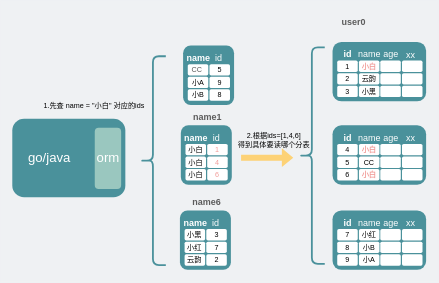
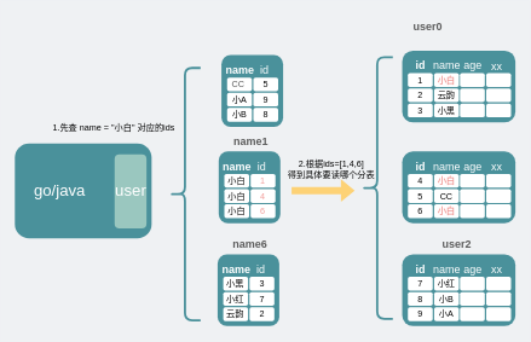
  <mxCell id="0" />
  <mxCell id="1" parent="0" />
  <mxCell id="2" value="" style="rounded=1;whiteSpace=wrap;html=1;fillColor=#4A919B;strokeColor=none;" parent="1" vertex="1"><mxGeometry x="301" y="208" width="85" height="99" as="geometry" /></mxCell>
  <mxCell id="3" value="" style="rounded=1;whiteSpace=wrap;html=1;fillColor=#4A919B;strokeColor=none;" parent="1" vertex="1"><mxGeometry x="20" y="197" width="188.5" height="131" as="geometry" /></mxCell>
- <mxCell id="4" value="&lt;font color=&quot;#ffffff&quot; style=&quot;font-size: 22px;&quot;&gt;orm&lt;/font&gt;" style="rounded=1;whiteSpace=wrap;html=1;fillColor=#9AC7BF;strokeColor=none;" parent="1" vertex="1"><mxGeometry x="157.5" y="212" width="44" height="102" as="geometry" /></mxCell>
+ <mxCell id="4" value="&lt;font color=&quot;#ffffff&quot; style=&quot;font-size: 22px;&quot;&gt;user&lt;/font&gt;" style="rounded=1;whiteSpace=wrap;html=1;fillColor=#9AC7BF;strokeColor=none;" parent="1" vertex="1"><mxGeometry x="157.5" y="212" width="44" height="102" as="geometry" /></mxCell>
  <mxCell id="5" value="&lt;font color=&quot;#ffffff&quot;&gt;go/java&lt;/font&gt;" style="text;html=1;strokeColor=none;fillColor=none;align=center;verticalAlign=middle;whiteSpace=wrap;rounded=0;fontSize=22;" parent="1" vertex="1"><mxGeometry x="51.5" y="247.5" width="60" height="30" as="geometry" /></mxCell>
  <mxCell id="6" value="" style="shape=curlyBracket;whiteSpace=wrap;html=1;rounded=1;fontSize=22;fontColor=#FFFFFF;strokeColor=#4A919B;fillColor=none;strokeWidth=3;" parent="1" vertex="1"><mxGeometry x="233" y="92.85" width="43" height="348.15" as="geometry" /></mxCell>
  <mxCell id="7" value="&lt;span style=&quot;font-size: 15px;&quot;&gt;id&lt;/span&gt;" style="text;strokeColor=none;fillColor=none;html=1;fontSize=15;fontStyle=0;verticalAlign=middle;align=center;fontColor=#FFFFFF;" parent="1" vertex="1"><mxGeometry x="338.2" y="219" width="44" height="20" as="geometry" /></mxCell>
  <mxCell id="8" value="&lt;font color=&quot;#5c5c5c&quot;&gt;&lt;span style=&quot;font-size: 15px;&quot;&gt;name1&lt;/span&gt;&lt;/font&gt;" style="text;strokeColor=none;fillColor=none;html=1;fontSize=24;fontStyle=1;verticalAlign=middle;align=center;fontColor=#FFFFFF;" parent="1" vertex="1"><mxGeometry x="294" y="179" width="102" height="25.5" as="geometry" /></mxCell>
  <mxCell id="9" style="edgeStyle=orthogonalEdgeStyle;rounded=0;orthogonalLoop=1;jettySize=auto;html=1;exitX=0.5;exitY=1;exitDx=0;exitDy=0;fontSize=15;fontColor=#4A919B;" parent="1" edge="1"><mxGeometry relative="1" as="geometry"><mxPoint x="319.3" y="229.85" as="sourcePoint" /><mxPoint x="319.3" y="229.85" as="targetPoint" /></mxGeometry></mxCell>
  <mxCell id="10" value="&lt;span style=&quot;font-size: 15px;&quot;&gt;&lt;b&gt;name&lt;/b&gt;&lt;/span&gt;" style="text;strokeColor=none;fillColor=none;html=1;fontSize=15;fontStyle=0;verticalAlign=middle;align=center;fontColor=#FFFFFF;" parent="1" vertex="1"><mxGeometry x="309.7" y="219" width="32.9" height="17" as="geometry" /></mxCell>
  <mxCell id="11" value="&lt;span style=&quot;&quot;&gt;小白&lt;/span&gt;" style="rounded=1;whiteSpace=wrap;html=1;fillColor=#FFFFFF;strokeColor=none;" parent="1" vertex="1"><mxGeometry x="308.8" y="239" width="34.2" height="19" as="geometry" /></mxCell>
  <mxCell id="12" value="1" style="rounded=1;whiteSpace=wrap;html=1;fillColor=#FFFFFF;strokeColor=none;fontColor=#F19C99;" parent="1" vertex="1"><mxGeometry x="345" y="239" width="34.2" height="19" as="geometry" /></mxCell>
  <mxCell id="13" value="&lt;span style=&quot;&quot;&gt;小白&lt;/span&gt;" style="rounded=1;whiteSpace=wrap;html=1;fillColor=#FFFFFF;strokeColor=none;" parent="1" vertex="1"><mxGeometry x="308.8" y="260" width="34.2" height="19" as="geometry" /></mxCell>
  <mxCell id="14" value="4" style="rounded=1;whiteSpace=wrap;html=1;fillColor=#FFFFFF;strokeColor=none;fontColor=#F19C99;" parent="1" vertex="1"><mxGeometry x="345" y="260" width="34.2" height="19" as="geometry" /></mxCell>
  <mxCell id="15" value="&lt;span style=&quot;&quot;&gt;小白&lt;/span&gt;" style="rounded=1;whiteSpace=wrap;html=1;fillColor=#FFFFFF;strokeColor=none;" parent="1" vertex="1"><mxGeometry x="308.8" y="281" width="34.2" height="19" as="geometry" /></mxCell>
  <mxCell id="16" value="6" style="rounded=1;whiteSpace=wrap;html=1;fillColor=#FFFFFF;strokeColor=none;fontColor=#F19C99;" parent="1" vertex="1"><mxGeometry x="345" y="281" width="34.2" height="19" as="geometry" /></mxCell>
  <mxCell id="17" value="" style="rounded=1;whiteSpace=wrap;html=1;fillColor=#4A919B;strokeColor=none;" parent="1" vertex="1"><mxGeometry x="304.8" y="75" width="85" height="99" as="geometry" /></mxCell>
  <mxCell id="18" value="&lt;span style=&quot;font-size: 15px;&quot;&gt;id&lt;/span&gt;" style="text;strokeColor=none;fillColor=none;html=1;fontSize=15;fontStyle=0;verticalAlign=middle;align=center;fontColor=#FFFFFF;" parent="1" vertex="1"><mxGeometry x="342" y="86" width="44" height="20" as="geometry" /></mxCell>
  <mxCell id="19" style="edgeStyle=orthogonalEdgeStyle;rounded=0;orthogonalLoop=1;jettySize=auto;html=1;exitX=0.5;exitY=1;exitDx=0;exitDy=0;fontSize=15;fontColor=#4A919B;" parent="1" edge="1"><mxGeometry relative="1" as="geometry"><mxPoint x="323.1" y="96.85" as="sourcePoint" /><mxPoint x="323.1" y="96.85" as="targetPoint" /></mxGeometry></mxCell>
  <mxCell id="20" value="&lt;span style=&quot;font-size: 15px;&quot;&gt;&lt;b&gt;name&lt;/b&gt;&lt;/span&gt;" style="text;strokeColor=none;fillColor=none;html=1;fontSize=15;fontStyle=0;verticalAlign=middle;align=center;fontColor=#FFFFFF;" parent="1" vertex="1"><mxGeometry x="313.5" y="86" width="32.9" height="17" as="geometry" /></mxCell>
  <mxCell id="21" value="" style="rounded=1;whiteSpace=wrap;html=1;fillColor=#FFFFFF;strokeColor=none;" parent="1" vertex="1"><mxGeometry x="312.6" y="106" width="34.2" height="19" as="geometry" /></mxCell>
  <mxCell id="22" value="5" style="rounded=1;whiteSpace=wrap;html=1;fillColor=#FFFFFF;strokeColor=none;" parent="1" vertex="1"><mxGeometry x="348.8" y="106" width="34.2" height="19" as="geometry" /></mxCell>
  <mxCell id="23" value="小A" style="rounded=1;whiteSpace=wrap;html=1;fillColor=#FFFFFF;strokeColor=none;" parent="1" vertex="1"><mxGeometry x="312.6" y="127" width="34.2" height="19" as="geometry" /></mxCell>
  <mxCell id="24" value="9" style="rounded=1;whiteSpace=wrap;html=1;fillColor=#FFFFFF;strokeColor=none;" parent="1" vertex="1"><mxGeometry x="348.8" y="127" width="34.2" height="19" as="geometry" /></mxCell>
  <mxCell id="25" value="小B" style="rounded=1;whiteSpace=wrap;html=1;fillColor=#FFFFFF;strokeColor=none;" parent="1" vertex="1"><mxGeometry x="312.6" y="148" width="34.2" height="19" as="geometry" /></mxCell>
  <mxCell id="26" value="8" style="rounded=1;whiteSpace=wrap;html=1;fillColor=#FFFFFF;strokeColor=none;" parent="1" vertex="1"><mxGeometry x="348.8" y="148" width="34.2" height="19" as="geometry" /></mxCell>
  <mxCell id="27" value="1.先查 name = &quot;小白&quot; 对应的ids" style="text;html=1;strokeColor=none;fillColor=none;align=center;verticalAlign=middle;whiteSpace=wrap;rounded=0;" parent="1" vertex="1"><mxGeometry x="63" y="158" width="187" height="36" as="geometry" /></mxCell>
  <mxCell id="28" value="" style="shape=flexArrow;endArrow=classic;html=1;rounded=0;strokeColor=none;fillColor=#FDD276;" parent="1" edge="1"><mxGeometry width="50" height="50" relative="1" as="geometry"><mxPoint x="401" y="261.94" as="sourcePoint" /><mxPoint x="489" y="261.94" as="targetPoint" /></mxGeometry></mxCell>
  <mxCell id="29" value="2.根据ids=[1,4,6]&lt;br&gt;得到具体要读哪个分表" style="text;html=1;strokeColor=none;fillColor=none;align=center;verticalAlign=middle;whiteSpace=wrap;rounded=0;" parent="1" vertex="1"><mxGeometry x="363" y="214" width="187" height="36" as="geometry" /></mxCell>
  <mxCell id="30" value="" style="shape=curlyBracket;whiteSpace=wrap;html=1;rounded=1;fontSize=22;fontColor=#FFFFFF;strokeColor=#4A919B;fillColor=none;strokeWidth=3;" parent="1" vertex="1"><mxGeometry x="498" y="78" width="43" height="361" as="geometry" /></mxCell>
  <mxCell id="31" value="CC" style="text;html=1;strokeColor=none;fillColor=none;align=center;verticalAlign=middle;whiteSpace=wrap;rounded=0;fontColor=#5C5C5C;" parent="1" vertex="1"><mxGeometry x="313" y="106" width="30" height="18" as="geometry" /></mxCell>
  <mxCell id="32" value="" style="rounded=1;whiteSpace=wrap;html=1;fillColor=#4A919B;strokeColor=none;" parent="1" vertex="1"><mxGeometry x="554" y="208" width="156" height="99" as="geometry" /></mxCell>
  <mxCell id="33" value="&lt;span style=&quot;font-size: 15px;&quot;&gt;name&lt;/span&gt;" style="text;strokeColor=none;fillColor=none;html=1;fontSize=15;fontStyle=0;verticalAlign=middle;align=center;fontColor=#FFFFFF;" parent="1" vertex="1"><mxGeometry x="593.1" y="217.5" width="44" height="20" as="geometry" /></mxCell>
  <mxCell id="34" style="edgeStyle=orthogonalEdgeStyle;rounded=0;orthogonalLoop=1;jettySize=auto;html=1;exitX=0.5;exitY=1;exitDx=0;exitDy=0;fontSize=15;fontColor=#4A919B;" parent="1" edge="1"><mxGeometry relative="1" as="geometry"><mxPoint x="572.3" y="229.85" as="sourcePoint" /><mxPoint x="572.3" y="229.85" as="targetPoint" /></mxGeometry></mxCell>
  <mxCell id="35" value="&lt;span style=&quot;font-size: 15px;&quot;&gt;&lt;b&gt;id&lt;/b&gt;&lt;/span&gt;" style="text;strokeColor=none;fillColor=none;html=1;fontSize=15;fontStyle=0;verticalAlign=middle;align=center;fontColor=#FFFFFF;" parent="1" vertex="1"><mxGeometry x="562.7" y="219" width="32.9" height="17" as="geometry" /></mxCell>
  <mxCell id="36" value="4" style="rounded=1;whiteSpace=wrap;html=1;fillColor=#FFFFFF;strokeColor=none;" parent="1" vertex="1"><mxGeometry x="561.8" y="239" width="34.2" height="19" as="geometry" /></mxCell>
  <mxCell id="37" value="&lt;span style=&quot;&quot;&gt;&lt;font color=&quot;#f19c99&quot;&gt;&lt;b&gt;小白&lt;/b&gt;&lt;/font&gt;&lt;/span&gt;" style="rounded=1;whiteSpace=wrap;html=1;fillColor=#FFFFFF;strokeColor=none;" parent="1" vertex="1"><mxGeometry x="598" y="239" width="34.2" height="19" as="geometry" /></mxCell>
  <mxCell id="38" value="5" style="rounded=1;whiteSpace=wrap;html=1;fillColor=#FFFFFF;strokeColor=none;" parent="1" vertex="1"><mxGeometry x="561.8" y="260" width="34.2" height="19" as="geometry" /></mxCell>
  <mxCell id="39" value="CC" style="rounded=1;whiteSpace=wrap;html=1;fillColor=#FFFFFF;strokeColor=none;" parent="1" vertex="1"><mxGeometry x="598" y="260" width="34.2" height="19" as="geometry" /></mxCell>
  <mxCell id="40" value="6" style="rounded=1;whiteSpace=wrap;html=1;fillColor=#FFFFFF;strokeColor=none;" parent="1" vertex="1"><mxGeometry x="561.8" y="281" width="34.2" height="19" as="geometry" /></mxCell>
  <mxCell id="41" value="&lt;b style=&quot;color: rgb(241, 156, 153);&quot;&gt;小白&lt;/b&gt;" style="rounded=1;whiteSpace=wrap;html=1;fillColor=#FFFFFF;strokeColor=none;" parent="1" vertex="1"><mxGeometry x="598" y="281" width="34.2" height="19" as="geometry" /></mxCell>
  <mxCell id="42" value="" style="rounded=1;whiteSpace=wrap;html=1;fillColor=#FFFFFF;strokeColor=none;" parent="1" vertex="1"><mxGeometry x="633.6" y="239" width="34.2" height="19" as="geometry" /></mxCell>
  <mxCell id="43" value="" style="rounded=1;whiteSpace=wrap;html=1;fillColor=#FFFFFF;strokeColor=none;" parent="1" vertex="1"><mxGeometry x="669.8" y="239" width="34.2" height="19" as="geometry" /></mxCell>
  <mxCell id="44" value="" style="rounded=1;whiteSpace=wrap;html=1;fillColor=#FFFFFF;strokeColor=none;" parent="1" vertex="1"><mxGeometry x="633.6" y="260" width="34.2" height="19" as="geometry" /></mxCell>
  <mxCell id="45" value="" style="rounded=1;whiteSpace=wrap;html=1;fillColor=#FFFFFF;strokeColor=none;" parent="1" vertex="1"><mxGeometry x="669.8" y="260" width="34.2" height="19" as="geometry" /></mxCell>
  <mxCell id="46" value="" style="rounded=1;whiteSpace=wrap;html=1;fillColor=#FFFFFF;strokeColor=none;" parent="1" vertex="1"><mxGeometry x="633.6" y="281" width="34.2" height="19" as="geometry" /></mxCell>
  <mxCell id="47" value="" style="rounded=1;whiteSpace=wrap;html=1;fillColor=#FFFFFF;strokeColor=none;" parent="1" vertex="1"><mxGeometry x="669.8" y="281" width="34.2" height="19" as="geometry" /></mxCell>
  <mxCell id="48" value="" style="rounded=1;whiteSpace=wrap;html=1;fillColor=#4A919B;strokeColor=none;" parent="1" vertex="1"><mxGeometry x="554" y="69" width="156" height="99" as="geometry" /></mxCell>
  <mxCell id="49" value="&lt;span style=&quot;font-size: 15px;&quot;&gt;name&lt;/span&gt;" style="text;strokeColor=none;fillColor=none;html=1;fontSize=15;fontStyle=0;verticalAlign=middle;align=center;fontColor=#FFFFFF;" parent="1" vertex="1"><mxGeometry x="593.1" y="78.5" width="44" height="20" as="geometry" /></mxCell>
  <mxCell id="50" value="&lt;font color=&quot;#5c5c5c&quot;&gt;&lt;span style=&quot;font-size: 15px;&quot;&gt;user0&lt;/span&gt;&lt;/font&gt;" style="text;strokeColor=none;fillColor=none;html=1;fontSize=24;fontStyle=1;verticalAlign=middle;align=center;fontColor=#FFFFFF;" parent="1" vertex="1"><mxGeometry x="538" y="20" width="102" height="25.5" as="geometry" /></mxCell>
  <mxCell id="51" style="edgeStyle=orthogonalEdgeStyle;rounded=0;orthogonalLoop=1;jettySize=auto;html=1;exitX=0.5;exitY=1;exitDx=0;exitDy=0;fontSize=15;fontColor=#4A919B;" parent="1" edge="1"><mxGeometry relative="1" as="geometry"><mxPoint x="572.3" y="90.85" as="sourcePoint" /><mxPoint x="572.3" y="90.85" as="targetPoint" /></mxGeometry></mxCell>
  <mxCell id="52" value="&lt;span style=&quot;font-size: 15px;&quot;&gt;&lt;b&gt;id&lt;/b&gt;&lt;/span&gt;" style="text;strokeColor=none;fillColor=none;html=1;fontSize=15;fontStyle=0;verticalAlign=middle;align=center;fontColor=#FFFFFF;" parent="1" vertex="1"><mxGeometry x="562.7" y="80" width="32.9" height="17" as="geometry" /></mxCell>
  <mxCell id="53" value="1" style="rounded=1;whiteSpace=wrap;html=1;fillColor=#FFFFFF;strokeColor=none;" parent="1" vertex="1"><mxGeometry x="561.8" y="100" width="34.2" height="19" as="geometry" /></mxCell>
  <mxCell id="54" value="&lt;font color=&quot;#f19c99&quot;&gt;&lt;b&gt;小白&lt;/b&gt;&lt;/font&gt;" style="rounded=1;whiteSpace=wrap;html=1;fillColor=#FFFFFF;strokeColor=none;" parent="1" vertex="1"><mxGeometry x="598" y="100" width="34.2" height="19" as="geometry" /></mxCell>
  <mxCell id="55" value="2" style="rounded=1;whiteSpace=wrap;html=1;fillColor=#FFFFFF;strokeColor=none;" parent="1" vertex="1"><mxGeometry x="561.8" y="121" width="34.2" height="19" as="geometry" /></mxCell>
  <mxCell id="56" value="云韵" style="rounded=1;whiteSpace=wrap;html=1;fillColor=#FFFFFF;strokeColor=none;" parent="1" vertex="1"><mxGeometry x="598" y="121" width="34.2" height="19" as="geometry" /></mxCell>
  <mxCell id="57" value="3" style="rounded=1;whiteSpace=wrap;html=1;fillColor=#FFFFFF;strokeColor=none;" parent="1" vertex="1"><mxGeometry x="561.8" y="142" width="34.2" height="19" as="geometry" /></mxCell>
  <mxCell id="58" value="小黑" style="rounded=1;whiteSpace=wrap;html=1;fillColor=#FFFFFF;strokeColor=none;" parent="1" vertex="1"><mxGeometry x="598" y="142" width="34.2" height="19" as="geometry" /></mxCell>
  <mxCell id="59" value="" style="rounded=1;whiteSpace=wrap;html=1;fillColor=#FFFFFF;strokeColor=none;" parent="1" vertex="1"><mxGeometry x="633.6" y="100" width="34.2" height="19" as="geometry" /></mxCell>
  <mxCell id="60" value="" style="rounded=1;whiteSpace=wrap;html=1;fillColor=#FFFFFF;strokeColor=none;" parent="1" vertex="1"><mxGeometry x="669.8" y="100" width="34.2" height="19" as="geometry" /></mxCell>
  <mxCell id="61" value="" style="rounded=1;whiteSpace=wrap;html=1;fillColor=#FFFFFF;strokeColor=none;" parent="1" vertex="1"><mxGeometry x="633.6" y="121" width="34.2" height="19" as="geometry" /></mxCell>
  <mxCell id="62" value="" style="rounded=1;whiteSpace=wrap;html=1;fillColor=#FFFFFF;strokeColor=none;" parent="1" vertex="1"><mxGeometry x="669.8" y="121" width="34.2" height="19" as="geometry" /></mxCell>
  <mxCell id="63" value="" style="rounded=1;whiteSpace=wrap;html=1;fillColor=#FFFFFF;strokeColor=none;" parent="1" vertex="1"><mxGeometry x="633.6" y="142" width="34.2" height="19" as="geometry" /></mxCell>
  <mxCell id="64" value="" style="rounded=1;whiteSpace=wrap;html=1;fillColor=#FFFFFF;strokeColor=none;" parent="1" vertex="1"><mxGeometry x="669.8" y="142" width="34.2" height="19" as="geometry" /></mxCell>
  <mxCell id="65" value="" style="rounded=1;whiteSpace=wrap;html=1;fillColor=#4A919B;strokeColor=none;" parent="1" vertex="1"><mxGeometry x="554" y="350" width="156" height="99" as="geometry" /></mxCell>
  <mxCell id="66" value="&lt;span style=&quot;font-size: 15px;&quot;&gt;name&lt;/span&gt;" style="text;strokeColor=none;fillColor=none;html=1;fontSize=15;fontStyle=0;verticalAlign=middle;align=center;fontColor=#FFFFFF;" parent="1" vertex="1"><mxGeometry x="593.1" y="359.5" width="44" height="20" as="geometry" /></mxCell>
+ <mxCell id="67" value="&lt;font color=&quot;#5c5c5c&quot;&gt;&lt;span style=&quot;font-size: 15px;&quot;&gt;user2&lt;/span&gt;&lt;/font&gt;" style="text;strokeColor=none;fillColor=none;html=1;fontSize=24;fontStyle=1;verticalAlign=middle;align=center;fontColor=#FFFFFF;" parent="1" vertex="1"><mxGeometry x="578" y="321" width="102" height="25.5" as="geometry" /></mxCell>
  <mxCell id="68" style="edgeStyle=orthogonalEdgeStyle;rounded=0;orthogonalLoop=1;jettySize=auto;html=1;exitX=0.5;exitY=1;exitDx=0;exitDy=0;fontSize=15;fontColor=#4A919B;" parent="1" edge="1"><mxGeometry relative="1" as="geometry"><mxPoint x="572.3" y="371.85" as="sourcePoint" /><mxPoint x="572.3" y="371.85" as="targetPoint" /></mxGeometry></mxCell>
  <mxCell id="69" value="&lt;span style=&quot;font-size: 15px;&quot;&gt;&lt;b&gt;id&lt;/b&gt;&lt;/span&gt;" style="text;strokeColor=none;fillColor=none;html=1;fontSize=15;fontStyle=0;verticalAlign=middle;align=center;fontColor=#FFFFFF;" parent="1" vertex="1"><mxGeometry x="562.7" y="361" width="32.9" height="17" as="geometry" /></mxCell>
  <mxCell id="70" value="7" style="rounded=1;whiteSpace=wrap;html=1;fillColor=#FFFFFF;strokeColor=none;" parent="1" vertex="1"><mxGeometry x="561.8" y="381" width="34.2" height="19" as="geometry" /></mxCell>
  <mxCell id="71" value="小红" style="rounded=1;whiteSpace=wrap;html=1;fillColor=#FFFFFF;strokeColor=none;" parent="1" vertex="1"><mxGeometry x="598" y="381" width="34.2" height="19" as="geometry" /></mxCell>
  <mxCell id="72" value="8" style="rounded=1;whiteSpace=wrap;html=1;fillColor=#FFFFFF;strokeColor=none;" parent="1" vertex="1"><mxGeometry x="561.8" y="402" width="34.2" height="19" as="geometry" /></mxCell>
  <mxCell id="73" value="小B" style="rounded=1;whiteSpace=wrap;html=1;fillColor=#FFFFFF;strokeColor=none;" parent="1" vertex="1"><mxGeometry x="598" y="402" width="34.2" height="19" as="geometry" /></mxCell>
  <mxCell id="74" value="9" style="rounded=1;whiteSpace=wrap;html=1;fillColor=#FFFFFF;strokeColor=none;" parent="1" vertex="1"><mxGeometry x="561.8" y="423" width="34.2" height="19" as="geometry" /></mxCell>
  <mxCell id="75" value="小A" style="rounded=1;whiteSpace=wrap;html=1;fillColor=#FFFFFF;strokeColor=none;" parent="1" vertex="1"><mxGeometry x="598" y="423" width="34.2" height="19" as="geometry" /></mxCell>
  <mxCell id="76" value="" style="rounded=1;whiteSpace=wrap;html=1;fillColor=#FFFFFF;strokeColor=none;" parent="1" vertex="1"><mxGeometry x="633.6" y="381" width="34.2" height="19" as="geometry" /></mxCell>
  <mxCell id="77" value="" style="rounded=1;whiteSpace=wrap;html=1;fillColor=#FFFFFF;strokeColor=none;" parent="1" vertex="1"><mxGeometry x="669.8" y="381" width="34.2" height="19" as="geometry" /></mxCell>
  <mxCell id="78" value="" style="rounded=1;whiteSpace=wrap;html=1;fillColor=#FFFFFF;strokeColor=none;" parent="1" vertex="1"><mxGeometry x="633.6" y="402" width="34.2" height="19" as="geometry" /></mxCell>
  <mxCell id="79" value="" style="rounded=1;whiteSpace=wrap;html=1;fillColor=#FFFFFF;strokeColor=none;" parent="1" vertex="1"><mxGeometry x="669.8" y="402" width="34.2" height="19" as="geometry" /></mxCell>
  <mxCell id="80" value="" style="rounded=1;whiteSpace=wrap;html=1;fillColor=#FFFFFF;strokeColor=none;" parent="1" vertex="1"><mxGeometry x="633.6" y="423" width="34.2" height="19" as="geometry" /></mxCell>
  <mxCell id="81" value="" style="rounded=1;whiteSpace=wrap;html=1;fillColor=#FFFFFF;strokeColor=none;" parent="1" vertex="1"><mxGeometry x="669.8" y="423" width="34.2" height="19" as="geometry" /></mxCell>
  <mxCell id="82" value="&lt;span style=&quot;font-size: 15px;&quot;&gt;age&lt;/span&gt;" style="text;strokeColor=none;fillColor=none;html=1;fontSize=15;fontStyle=0;verticalAlign=middle;align=center;fontColor=#FFFFFF;" parent="1" vertex="1"><mxGeometry x="628.7" y="78.5" width="44" height="20" as="geometry" /></mxCell>
  <mxCell id="83" value="xx" style="text;strokeColor=none;fillColor=none;html=1;fontSize=15;fontStyle=0;verticalAlign=middle;align=center;fontColor=#FFFFFF;" parent="1" vertex="1"><mxGeometry x="662" y="80" width="44" height="20" as="geometry" /></mxCell>
  <mxCell id="84" value="&lt;span style=&quot;font-size: 15px;&quot;&gt;age&lt;/span&gt;" style="text;strokeColor=none;fillColor=none;html=1;fontSize=15;fontStyle=0;verticalAlign=middle;align=center;fontColor=#FFFFFF;" parent="1" vertex="1"><mxGeometry x="628.7" y="217.5" width="44" height="20" as="geometry" /></mxCell>
  <mxCell id="85" value="xx" style="text;strokeColor=none;fillColor=none;html=1;fontSize=15;fontStyle=0;verticalAlign=middle;align=center;fontColor=#FFFFFF;" parent="1" vertex="1"><mxGeometry x="662" y="219" width="44" height="20" as="geometry" /></mxCell>
  <mxCell id="86" value="&lt;span style=&quot;font-size: 15px;&quot;&gt;age&lt;/span&gt;" style="text;strokeColor=none;fillColor=none;html=1;fontSize=15;fontStyle=0;verticalAlign=middle;align=center;fontColor=#FFFFFF;" parent="1" vertex="1"><mxGeometry x="628.7" y="359.5" width="44" height="20" as="geometry" /></mxCell>
  <mxCell id="87" value="xx" style="text;strokeColor=none;fillColor=none;html=1;fontSize=15;fontStyle=0;verticalAlign=middle;align=center;fontColor=#FFFFFF;" parent="1" vertex="1"><mxGeometry x="662" y="361" width="44" height="20" as="geometry" /></mxCell>
  <mxCell id="88" value="" style="rounded=1;whiteSpace=wrap;html=1;fillColor=#4A919B;strokeColor=none;" parent="1" vertex="1"><mxGeometry x="299.5" y="350" width="85" height="99" as="geometry" /></mxCell>
  <mxCell id="89" value="&lt;span style=&quot;font-size: 15px;&quot;&gt;id&lt;/span&gt;" style="text;strokeColor=none;fillColor=none;html=1;fontSize=15;fontStyle=0;verticalAlign=middle;align=center;fontColor=#FFFFFF;" parent="1" vertex="1"><mxGeometry x="336.7" y="361" width="44" height="20" as="geometry" /></mxCell>
  <mxCell id="90" value="&lt;font color=&quot;#5c5c5c&quot;&gt;&lt;span style=&quot;font-size: 15px;&quot;&gt;name6&lt;/span&gt;&lt;/font&gt;" style="text;strokeColor=none;fillColor=none;html=1;fontSize=24;fontStyle=1;verticalAlign=middle;align=center;fontColor=#FFFFFF;" parent="1" vertex="1"><mxGeometry x="292.5" y="321" width="102" height="25.5" as="geometry" /></mxCell>
  <mxCell id="91" style="edgeStyle=orthogonalEdgeStyle;rounded=0;orthogonalLoop=1;jettySize=auto;html=1;exitX=0.5;exitY=1;exitDx=0;exitDy=0;fontSize=15;fontColor=#4A919B;" parent="1" edge="1"><mxGeometry relative="1" as="geometry"><mxPoint x="317.8" y="371.85" as="sourcePoint" /><mxPoint x="317.8" y="371.85" as="targetPoint" /></mxGeometry></mxCell>
  <mxCell id="92" value="&lt;span style=&quot;font-size: 15px;&quot;&gt;&lt;b&gt;name&lt;/b&gt;&lt;/span&gt;" style="text;strokeColor=none;fillColor=none;html=1;fontSize=15;fontStyle=0;verticalAlign=middle;align=center;fontColor=#FFFFFF;" parent="1" vertex="1"><mxGeometry x="308.2" y="361" width="32.9" height="17" as="geometry" /></mxCell>
  <mxCell id="93" value="小黑" style="rounded=1;whiteSpace=wrap;html=1;fillColor=#FFFFFF;strokeColor=none;" parent="1" vertex="1"><mxGeometry x="307.3" y="381" width="34.2" height="19" as="geometry" /></mxCell>
  <mxCell id="94" value="3" style="rounded=1;whiteSpace=wrap;html=1;fillColor=#FFFFFF;strokeColor=none;" parent="1" vertex="1"><mxGeometry x="343.5" y="381" width="34.2" height="19" as="geometry" /></mxCell>
  <mxCell id="95" value="小红" style="rounded=1;whiteSpace=wrap;html=1;fillColor=#FFFFFF;strokeColor=none;" parent="1" vertex="1"><mxGeometry x="307.3" y="402" width="34.2" height="19" as="geometry" /></mxCell>
  <mxCell id="96" value="7" style="rounded=1;whiteSpace=wrap;html=1;fillColor=#FFFFFF;strokeColor=none;" parent="1" vertex="1"><mxGeometry x="343.5" y="402" width="34.2" height="19" as="geometry" /></mxCell>
  <mxCell id="97" value="云韵" style="rounded=1;whiteSpace=wrap;html=1;fillColor=#FFFFFF;strokeColor=none;" parent="1" vertex="1"><mxGeometry x="307.3" y="423" width="34.2" height="19" as="geometry" /></mxCell>
  <mxCell id="98" value="2" style="rounded=1;whiteSpace=wrap;html=1;fillColor=#FFFFFF;strokeColor=none;" parent="1" vertex="1"><mxGeometry x="343.5" y="423" width="34.2" height="19" as="geometry" /></mxCell>
